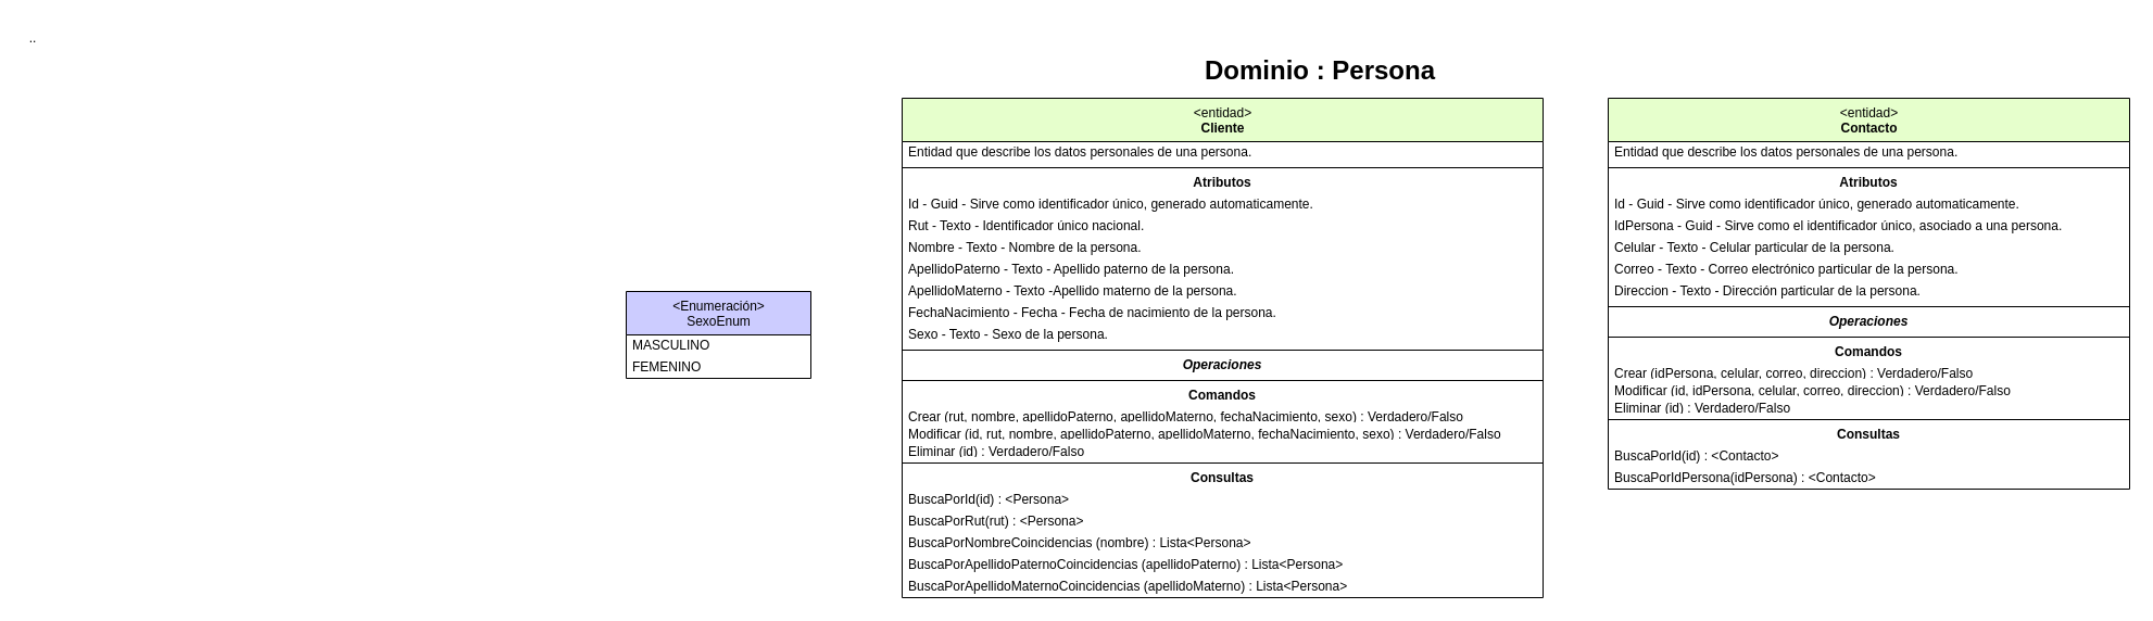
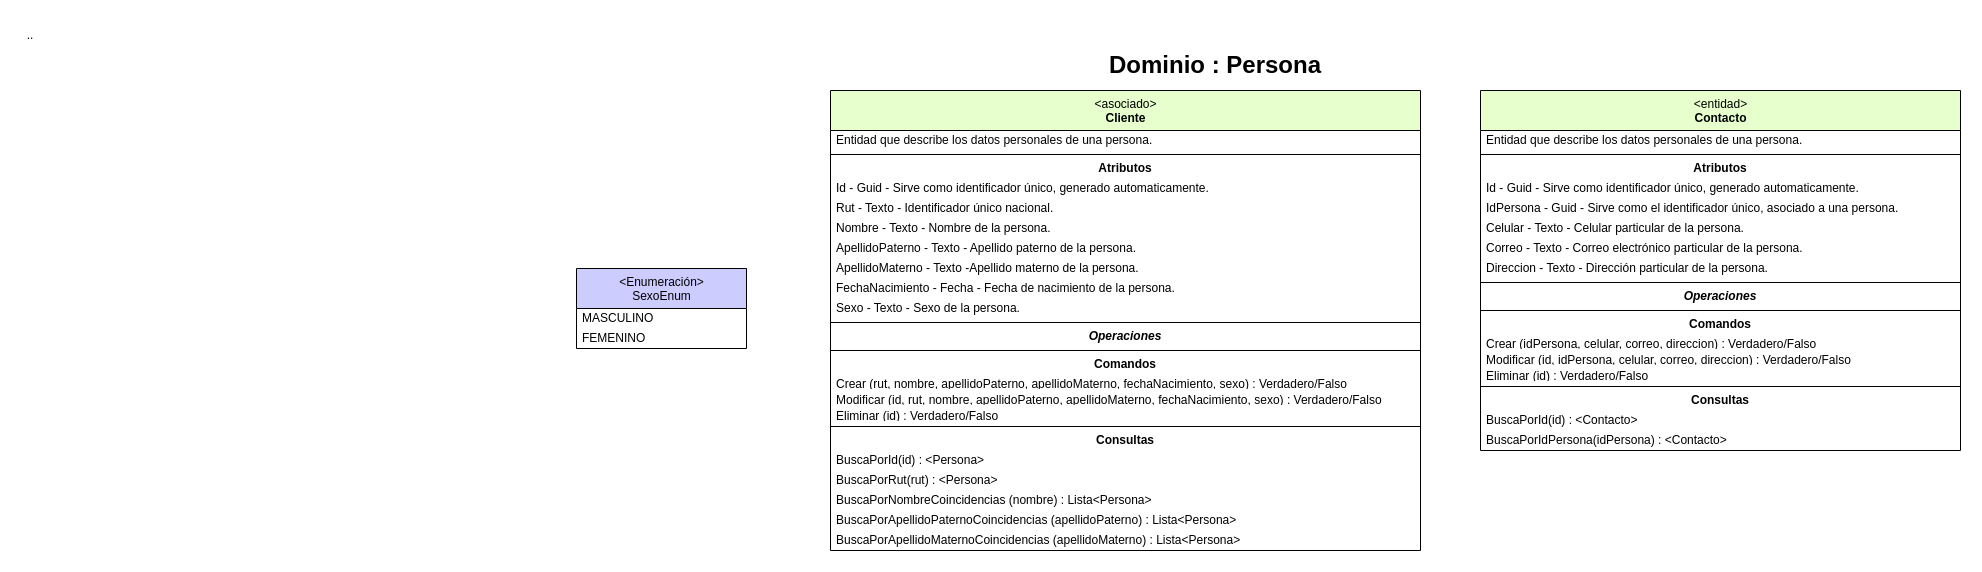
  <mxCell id="0" />
  <mxCell id="1" parent="0" />
- <mxCell id="2" value="&amp;lt;entidad&amp;gt;&lt;br&gt;&lt;b&gt;Cliente&lt;/b&gt;" style="swimlane;fontStyle=0;align=center;verticalAlign=top;childLayout=stackLayout;horizontal=1;startSize=40;horizontalStack=0;resizeParent=1;resizeParentMax=0;resizeLast=0;collapsible=0;marginBottom=0;html=1;fillColor=#E6FFCC;" parent="1" vertex="1"><mxGeometry x="830" y="90" width="590" height="460" as="geometry" /></mxCell>
+ <mxCell id="2" value="&amp;lt;asociado&amp;gt;&lt;br&gt;&lt;b&gt;Cliente&lt;/b&gt;" style="swimlane;fontStyle=0;align=center;verticalAlign=top;childLayout=stackLayout;horizontal=1;startSize=40;horizontalStack=0;resizeParent=1;resizeParentMax=0;resizeLast=0;collapsible=0;marginBottom=0;html=1;fillColor=#E6FFCC;" parent="1" vertex="1"><mxGeometry x="830" y="90" width="590" height="460" as="geometry" /></mxCell>
  <mxCell id="3" value="Entidad que describe los datos personales de una persona." style="text;html=1;strokeColor=none;fillColor=none;align=left;verticalAlign=middle;spacingLeft=4;spacingRight=4;overflow=hidden;rotatable=0;points=[[0,0.5],[1,0.5]];portConstraint=eastwest;" parent="2" vertex="1"><mxGeometry y="40" width="590" height="20" as="geometry" /></mxCell>
  <mxCell id="4" value="" style="line;strokeWidth=1;fillColor=none;align=left;verticalAlign=middle;spacingTop=-1;spacingLeft=3;spacingRight=3;rotatable=0;labelPosition=right;points=[];portConstraint=eastwest;" parent="2" vertex="1"><mxGeometry y="60" width="590" height="8" as="geometry" /></mxCell>
  <mxCell id="5" value="&lt;b&gt;Atributos&lt;/b&gt;" style="text;html=1;strokeColor=none;fillColor=none;align=center;verticalAlign=middle;spacingLeft=4;spacingRight=4;overflow=hidden;rotatable=0;points=[[0,0.5],[1,0.5]];portConstraint=eastwest;" parent="2" vertex="1"><mxGeometry y="68" width="590" height="20" as="geometry" /></mxCell>
  <mxCell id="6" value="Id - Guid - Sirve como identificador único, generado automaticamente." style="text;html=1;strokeColor=none;fillColor=none;align=left;verticalAlign=middle;spacingLeft=4;spacingRight=4;overflow=hidden;rotatable=0;points=[[0,0.5],[1,0.5]];portConstraint=eastwest;" parent="2" vertex="1"><mxGeometry y="88" width="590" height="20" as="geometry" /></mxCell>
  <mxCell id="7" value="Rut - Texto - Identificador único nacional." style="text;html=1;strokeColor=none;fillColor=none;align=left;verticalAlign=middle;spacingLeft=4;spacingRight=4;overflow=hidden;rotatable=0;points=[[0,0.5],[1,0.5]];portConstraint=eastwest;" parent="2" vertex="1"><mxGeometry y="108" width="590" height="20" as="geometry" /></mxCell>
  <mxCell id="8" value="Nombre&amp;nbsp;- Texto - Nombre de la persona." style="text;html=1;strokeColor=none;fillColor=none;align=left;verticalAlign=middle;spacingLeft=4;spacingRight=4;overflow=hidden;rotatable=0;points=[[0,0.5],[1,0.5]];portConstraint=eastwest;" vertex="1" parent="2"><mxGeometry y="128" width="590" height="20" as="geometry" /></mxCell>
  <mxCell id="9" value="ApellidoPaterno&amp;nbsp;- Texto - Apellido paterno de la persona." style="text;html=1;strokeColor=none;fillColor=none;align=left;verticalAlign=middle;spacingLeft=4;spacingRight=4;overflow=hidden;rotatable=0;points=[[0,0.5],[1,0.5]];portConstraint=eastwest;" vertex="1" parent="2"><mxGeometry y="148" width="590" height="20" as="geometry" /></mxCell>
  <mxCell id="10" value="ApellidoMaterno&amp;nbsp;- Texto -Apellido materno de la persona." style="text;html=1;strokeColor=none;fillColor=none;align=left;verticalAlign=middle;spacingLeft=4;spacingRight=4;overflow=hidden;rotatable=0;points=[[0,0.5],[1,0.5]];portConstraint=eastwest;" vertex="1" parent="2"><mxGeometry y="168" width="590" height="20" as="geometry" /></mxCell>
  <mxCell id="11" value="FechaNacimiento - Fecha - Fecha de nacimiento de la persona." style="text;html=1;strokeColor=none;fillColor=none;align=left;verticalAlign=middle;spacingLeft=4;spacingRight=4;overflow=hidden;rotatable=0;points=[[0,0.5],[1,0.5]];portConstraint=eastwest;" vertex="1" parent="2"><mxGeometry y="188" width="590" height="20" as="geometry" /></mxCell>
  <mxCell id="12" value="Sexo - Texto - Sexo de la persona." style="text;html=1;strokeColor=none;fillColor=none;align=left;verticalAlign=middle;spacingLeft=4;spacingRight=4;overflow=hidden;rotatable=0;points=[[0,0.5],[1,0.5]];portConstraint=eastwest;" vertex="1" parent="2"><mxGeometry y="208" width="590" height="20" as="geometry" /></mxCell>
  <mxCell id="13" value="" style="line;strokeWidth=1;fillColor=none;align=left;verticalAlign=middle;spacingTop=-1;spacingLeft=3;spacingRight=3;rotatable=0;labelPosition=right;points=[];portConstraint=eastwest;" parent="2" vertex="1"><mxGeometry y="228" width="590" height="8" as="geometry" /></mxCell>
  <mxCell id="14" value="&lt;b&gt;&lt;i&gt;Operaciones&lt;/i&gt;&lt;/b&gt;" style="text;html=1;strokeColor=none;fillColor=none;align=center;verticalAlign=middle;spacingLeft=4;spacingRight=4;overflow=hidden;rotatable=0;points=[[0,0.5],[1,0.5]];portConstraint=eastwest;" parent="2" vertex="1"><mxGeometry y="236" width="590" height="20" as="geometry" /></mxCell>
  <mxCell id="15" value="" style="line;strokeWidth=1;fillColor=none;align=left;verticalAlign=middle;spacingTop=-1;spacingLeft=3;spacingRight=3;rotatable=0;labelPosition=right;points=[];portConstraint=eastwest;" parent="2" vertex="1"><mxGeometry y="256" width="590" height="8" as="geometry" /></mxCell>
  <mxCell id="16" value="&lt;b&gt;Comandos&lt;/b&gt;" style="text;html=1;strokeColor=none;fillColor=none;align=center;verticalAlign=middle;spacingLeft=4;spacingRight=4;overflow=hidden;rotatable=0;points=[[0,0.5],[1,0.5]];portConstraint=eastwest;" parent="2" vertex="1"><mxGeometry y="264" width="590" height="20" as="geometry" /></mxCell>
  <mxCell id="17" value="&lt;div&gt;Crear (rut, nombre, apellidoPaterno, apellidoMaterno, fechaNacimiento, sexo&lt;span style=&quot;background-color: initial;&quot;&gt;) : Verdadero/Falso&lt;/span&gt;&lt;/div&gt;" style="text;html=1;strokeColor=none;fillColor=none;align=left;verticalAlign=middle;spacingLeft=4;spacingRight=4;overflow=hidden;rotatable=0;points=[[0,0.5],[1,0.5]];portConstraint=eastwest;" vertex="1" parent="2"><mxGeometry y="284" width="590" height="16" as="geometry" /></mxCell>
  <mxCell id="18" value="&lt;div&gt;Modificar (id, rut, nombre, apellidoPaterno, apellidoMaterno, fechaNacimiento, sexo&lt;span style=&quot;background-color: initial;&quot;&gt;) : Verdadero/Falso&lt;/span&gt;&lt;/div&gt;" style="text;html=1;strokeColor=none;fillColor=none;align=left;verticalAlign=middle;spacingLeft=4;spacingRight=4;overflow=hidden;rotatable=0;points=[[0,0.5],[1,0.5]];portConstraint=eastwest;" vertex="1" parent="2"><mxGeometry y="300" width="590" height="16" as="geometry" /></mxCell>
  <mxCell id="19" value="&lt;div&gt;Eliminar (id&lt;span style=&quot;background-color: initial;&quot;&gt;) : Verdadero/Falso&lt;/span&gt;&lt;/div&gt;" style="text;html=1;strokeColor=none;fillColor=none;align=left;verticalAlign=middle;spacingLeft=4;spacingRight=4;overflow=hidden;rotatable=0;points=[[0,0.5],[1,0.5]];portConstraint=eastwest;" vertex="1" parent="2"><mxGeometry y="316" width="590" height="16" as="geometry" /></mxCell>
  <mxCell id="20" value="" style="line;strokeWidth=1;fillColor=none;align=left;verticalAlign=middle;spacingTop=-1;spacingLeft=3;spacingRight=3;rotatable=0;labelPosition=right;points=[];portConstraint=eastwest;" parent="2" vertex="1"><mxGeometry y="332" width="590" height="8" as="geometry" /></mxCell>
  <mxCell id="21" value="&lt;b&gt;Consultas&lt;/b&gt;" style="text;html=1;strokeColor=none;fillColor=none;align=center;verticalAlign=middle;spacingLeft=4;spacingRight=4;overflow=hidden;rotatable=0;points=[[0,0.5],[1,0.5]];portConstraint=eastwest;" parent="2" vertex="1"><mxGeometry y="340" width="590" height="20" as="geometry" /></mxCell>
  <mxCell id="22" value="BuscaPorId(id) : &amp;lt;Persona&amp;gt;" style="text;html=1;strokeColor=none;fillColor=none;align=left;verticalAlign=middle;spacingLeft=4;spacingRight=4;overflow=hidden;rotatable=0;points=[[0,0.5],[1,0.5]];portConstraint=eastwest;" vertex="1" parent="2"><mxGeometry y="360" width="590" height="20" as="geometry" /></mxCell>
  <mxCell id="23" value="BuscaPorRut(rut) : &amp;lt;Persona&amp;gt;" style="text;html=1;strokeColor=none;fillColor=none;align=left;verticalAlign=middle;spacingLeft=4;spacingRight=4;overflow=hidden;rotatable=0;points=[[0,0.5],[1,0.5]];portConstraint=eastwest;" parent="2" vertex="1"><mxGeometry y="380" width="590" height="20" as="geometry" /></mxCell>
  <mxCell id="24" value="BuscaPorNombreCoincidencias (nombre) : Lista&amp;lt;Persona&amp;gt;" style="text;html=1;strokeColor=none;fillColor=none;align=left;verticalAlign=middle;spacingLeft=4;spacingRight=4;overflow=hidden;rotatable=0;points=[[0,0.5],[1,0.5]];portConstraint=eastwest;" parent="2" vertex="1"><mxGeometry y="400" width="590" height="20" as="geometry" /></mxCell>
  <mxCell id="25" value="BuscaPorApellidoPaternoCoincidencias (apellidoPaterno) : Lista&amp;lt;Persona&amp;gt;" style="text;html=1;strokeColor=none;fillColor=none;align=left;verticalAlign=middle;spacingLeft=4;spacingRight=4;overflow=hidden;rotatable=0;points=[[0,0.5],[1,0.5]];portConstraint=eastwest;" vertex="1" parent="2"><mxGeometry y="420" width="590" height="20" as="geometry" /></mxCell>
  <mxCell id="26" value="BuscaPorApellidoMaternoCoincidencias (apellidoMaterno) : Lista&amp;lt;Persona&amp;gt;" style="text;html=1;strokeColor=none;fillColor=none;align=left;verticalAlign=middle;spacingLeft=4;spacingRight=4;overflow=hidden;rotatable=0;points=[[0,0.5],[1,0.5]];portConstraint=eastwest;" vertex="1" parent="2"><mxGeometry y="440" width="590" height="20" as="geometry" /></mxCell>
  <mxCell id="27" value="&lt;h1&gt;&lt;b&gt;&lt;font style=&quot;font-size: 24px;&quot;&gt;Dominio : Persona&lt;/font&gt;&lt;/b&gt;&lt;/h1&gt;" style="text;html=1;strokeColor=none;fillColor=none;align=center;verticalAlign=middle;whiteSpace=wrap;rounded=0;" parent="1" vertex="1"><mxGeometry x="1060" y="50" width="310" height="30" as="geometry" /></mxCell>
  <mxCell id="28" value=".." style="text;html=1;strokeColor=none;fillColor=none;align=center;verticalAlign=middle;whiteSpace=wrap;rounded=0;" parent="1" vertex="1"><mxGeometry x="20" y="20" width="20" height="30" as="geometry" /></mxCell>
  <mxCell id="29" value="&amp;lt;Enumeración&amp;gt;&lt;br&gt;SexoEnum" style="swimlane;fontStyle=0;align=center;verticalAlign=top;childLayout=stackLayout;horizontal=1;startSize=40;horizontalStack=0;resizeParent=1;resizeParentMax=0;resizeLast=0;collapsible=0;marginBottom=0;html=1;fillColor=#CCCCFF;" parent="1" vertex="1"><mxGeometry x="576" y="268" width="170" height="80" as="geometry" /></mxCell>
  <mxCell id="30" value="MASCULINO" style="text;html=1;strokeColor=none;fillColor=none;align=left;verticalAlign=middle;spacingLeft=4;spacingRight=4;overflow=hidden;rotatable=0;points=[[0,0.5],[1,0.5]];portConstraint=eastwest;" vertex="1" parent="29"><mxGeometry y="40" width="170" height="20" as="geometry" /></mxCell>
  <mxCell id="31" value="FEMENINO" style="text;html=1;strokeColor=none;fillColor=none;align=left;verticalAlign=middle;spacingLeft=4;spacingRight=4;overflow=hidden;rotatable=0;points=[[0,0.5],[1,0.5]];portConstraint=eastwest;" vertex="1" parent="29"><mxGeometry y="60" width="170" height="20" as="geometry" /></mxCell>
  <mxCell id="32" value="&amp;lt;entidad&amp;gt;&lt;br&gt;&lt;b&gt;Contacto&lt;/b&gt;" style="swimlane;fontStyle=0;align=center;verticalAlign=top;childLayout=stackLayout;horizontal=1;startSize=40;horizontalStack=0;resizeParent=1;resizeParentMax=0;resizeLast=0;collapsible=0;marginBottom=0;html=1;fillColor=#E6FFCC;" vertex="1" parent="1"><mxGeometry x="1480" y="90" width="480" height="360" as="geometry" /></mxCell>
  <mxCell id="33" value="Entidad que describe los datos personales de una persona." style="text;html=1;strokeColor=none;fillColor=none;align=left;verticalAlign=middle;spacingLeft=4;spacingRight=4;overflow=hidden;rotatable=0;points=[[0,0.5],[1,0.5]];portConstraint=eastwest;" vertex="1" parent="32"><mxGeometry y="40" width="480" height="20" as="geometry" /></mxCell>
  <mxCell id="34" value="" style="line;strokeWidth=1;fillColor=none;align=left;verticalAlign=middle;spacingTop=-1;spacingLeft=3;spacingRight=3;rotatable=0;labelPosition=right;points=[];portConstraint=eastwest;" vertex="1" parent="32"><mxGeometry y="60" width="480" height="8" as="geometry" /></mxCell>
  <mxCell id="35" value="&lt;b&gt;Atributos&lt;/b&gt;" style="text;html=1;strokeColor=none;fillColor=none;align=center;verticalAlign=middle;spacingLeft=4;spacingRight=4;overflow=hidden;rotatable=0;points=[[0,0.5],[1,0.5]];portConstraint=eastwest;" vertex="1" parent="32"><mxGeometry y="68" width="480" height="20" as="geometry" /></mxCell>
  <mxCell id="36" value="Id - Guid&amp;nbsp;- Sirve como identificador único, generado automaticamente." style="text;html=1;strokeColor=none;fillColor=none;align=left;verticalAlign=middle;spacingLeft=4;spacingRight=4;overflow=hidden;rotatable=0;points=[[0,0.5],[1,0.5]];portConstraint=eastwest;" vertex="1" parent="32"><mxGeometry y="88" width="480" height="20" as="geometry" /></mxCell>
  <mxCell id="37" value="IdPersona - Guid - Sirve como el identificador único, asociado a una persona." style="text;html=1;strokeColor=none;fillColor=none;align=left;verticalAlign=middle;spacingLeft=4;spacingRight=4;overflow=hidden;rotatable=0;points=[[0,0.5],[1,0.5]];portConstraint=eastwest;" vertex="1" parent="32"><mxGeometry y="108" width="480" height="20" as="geometry" /></mxCell>
  <mxCell id="38" value="Celular - Texto - Celular particular de la persona." style="text;html=1;strokeColor=none;fillColor=none;align=left;verticalAlign=middle;spacingLeft=4;spacingRight=4;overflow=hidden;rotatable=0;points=[[0,0.5],[1,0.5]];portConstraint=eastwest;" vertex="1" parent="32"><mxGeometry y="128" width="480" height="20" as="geometry" /></mxCell>
  <mxCell id="39" value="Correo - Texto - Correo electrónico particular de la persona." style="text;html=1;strokeColor=none;fillColor=none;align=left;verticalAlign=middle;spacingLeft=4;spacingRight=4;overflow=hidden;rotatable=0;points=[[0,0.5],[1,0.5]];portConstraint=eastwest;" vertex="1" parent="32"><mxGeometry y="148" width="480" height="20" as="geometry" /></mxCell>
  <mxCell id="40" value="Direccion - Texto - Dirección particular de la persona." style="text;html=1;strokeColor=none;fillColor=none;align=left;verticalAlign=middle;spacingLeft=4;spacingRight=4;overflow=hidden;rotatable=0;points=[[0,0.5],[1,0.5]];portConstraint=eastwest;" vertex="1" parent="32"><mxGeometry y="168" width="480" height="20" as="geometry" /></mxCell>
  <mxCell id="41" value="" style="line;strokeWidth=1;fillColor=none;align=left;verticalAlign=middle;spacingTop=-1;spacingLeft=3;spacingRight=3;rotatable=0;labelPosition=right;points=[];portConstraint=eastwest;" vertex="1" parent="32"><mxGeometry y="188" width="480" height="8" as="geometry" /></mxCell>
  <mxCell id="42" value="&lt;b&gt;&lt;i&gt;Operaciones&lt;/i&gt;&lt;/b&gt;" style="text;html=1;strokeColor=none;fillColor=none;align=center;verticalAlign=middle;spacingLeft=4;spacingRight=4;overflow=hidden;rotatable=0;points=[[0,0.5],[1,0.5]];portConstraint=eastwest;" vertex="1" parent="32"><mxGeometry y="196" width="480" height="20" as="geometry" /></mxCell>
  <mxCell id="43" value="" style="line;strokeWidth=1;fillColor=none;align=left;verticalAlign=middle;spacingTop=-1;spacingLeft=3;spacingRight=3;rotatable=0;labelPosition=right;points=[];portConstraint=eastwest;" vertex="1" parent="32"><mxGeometry y="216" width="480" height="8" as="geometry" /></mxCell>
  <mxCell id="44" value="&lt;b&gt;Comandos&lt;/b&gt;" style="text;html=1;strokeColor=none;fillColor=none;align=center;verticalAlign=middle;spacingLeft=4;spacingRight=4;overflow=hidden;rotatable=0;points=[[0,0.5],[1,0.5]];portConstraint=eastwest;" vertex="1" parent="32"><mxGeometry y="224" width="480" height="20" as="geometry" /></mxCell>
  <mxCell id="45" value="&lt;div&gt;Crear (idPersona, celular, correo, direccion&lt;span style=&quot;background-color: initial;&quot;&gt;) : Verdadero/Falso&lt;/span&gt;&lt;/div&gt;" style="text;html=1;strokeColor=none;fillColor=none;align=left;verticalAlign=middle;spacingLeft=4;spacingRight=4;overflow=hidden;rotatable=0;points=[[0,0.5],[1,0.5]];portConstraint=eastwest;" vertex="1" parent="32"><mxGeometry y="244" width="480" height="16" as="geometry" /></mxCell>
  <mxCell id="46" value="&lt;div&gt;Modificar (id, idPersona, celular, correo, direccion&lt;span style=&quot;background-color: initial;&quot;&gt;) : Verdadero/Falso&lt;/span&gt;&lt;/div&gt;" style="text;html=1;strokeColor=none;fillColor=none;align=left;verticalAlign=middle;spacingLeft=4;spacingRight=4;overflow=hidden;rotatable=0;points=[[0,0.5],[1,0.5]];portConstraint=eastwest;" vertex="1" parent="32"><mxGeometry y="260" width="480" height="16" as="geometry" /></mxCell>
  <mxCell id="47" value="&lt;div&gt;Eliminar (id&lt;span style=&quot;background-color: initial;&quot;&gt;) : Verdadero/Falso&lt;/span&gt;&lt;/div&gt;" style="text;html=1;strokeColor=none;fillColor=none;align=left;verticalAlign=middle;spacingLeft=4;spacingRight=4;overflow=hidden;rotatable=0;points=[[0,0.5],[1,0.5]];portConstraint=eastwest;" vertex="1" parent="32"><mxGeometry y="276" width="480" height="16" as="geometry" /></mxCell>
  <mxCell id="48" value="" style="line;strokeWidth=1;fillColor=none;align=left;verticalAlign=middle;spacingTop=-1;spacingLeft=3;spacingRight=3;rotatable=0;labelPosition=right;points=[];portConstraint=eastwest;" vertex="1" parent="32"><mxGeometry y="292" width="480" height="8" as="geometry" /></mxCell>
  <mxCell id="49" value="&lt;b&gt;Consultas&lt;/b&gt;" style="text;html=1;strokeColor=none;fillColor=none;align=center;verticalAlign=middle;spacingLeft=4;spacingRight=4;overflow=hidden;rotatable=0;points=[[0,0.5],[1,0.5]];portConstraint=eastwest;" vertex="1" parent="32"><mxGeometry y="300" width="480" height="20" as="geometry" /></mxCell>
  <mxCell id="50" value="BuscaPorId(id) : &amp;lt;Contacto&amp;gt;" style="text;html=1;strokeColor=none;fillColor=none;align=left;verticalAlign=middle;spacingLeft=4;spacingRight=4;overflow=hidden;rotatable=0;points=[[0,0.5],[1,0.5]];portConstraint=eastwest;" vertex="1" parent="32"><mxGeometry y="320" width="480" height="20" as="geometry" /></mxCell>
  <mxCell id="51" value="BuscaPorIdPersona(idPersona) : &amp;lt;Contacto&amp;gt;" style="text;html=1;strokeColor=none;fillColor=none;align=left;verticalAlign=middle;spacingLeft=4;spacingRight=4;overflow=hidden;rotatable=0;points=[[0,0.5],[1,0.5]];portConstraint=eastwest;" vertex="1" parent="32"><mxGeometry y="340" width="480" height="20" as="geometry" /></mxCell>
